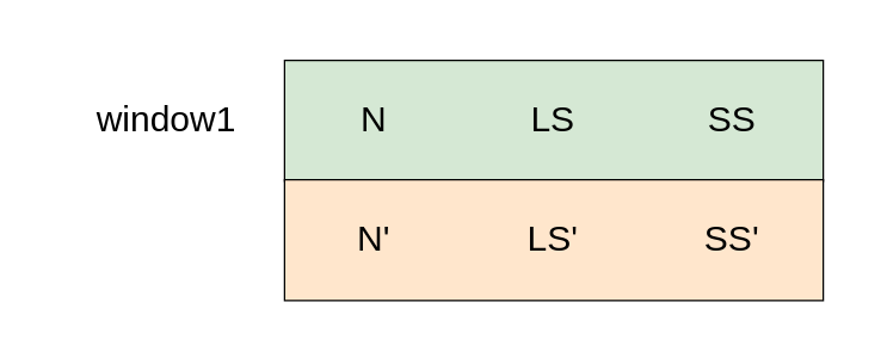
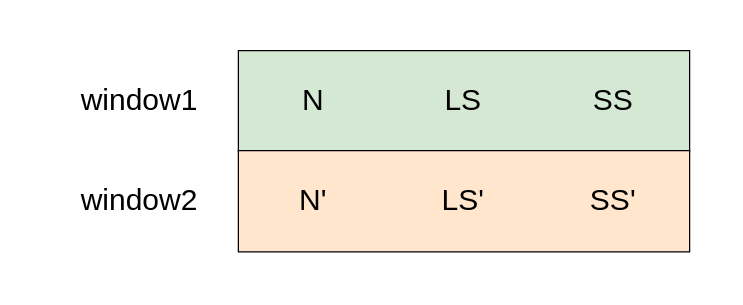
  <mxCell id="0" />
  <mxCell id="1" parent="0" />
  <mxCell id="2" value="" style="shape=table;startSize=0;container=1;collapsible=0;childLayout=tableLayout;" vertex="1" parent="1"><mxGeometry x="95" y="20" width="180" height="40" as="geometry" /></mxCell>
  <mxCell id="3" value="" style="shape=tableRow;horizontal=0;startSize=0;swimlaneHead=0;swimlaneBody=0;strokeColor=inherit;top=0;left=0;bottom=0;right=0;collapsible=0;dropTarget=0;fillColor=none;points=[[0,0.5],[1,0.5]];portConstraint=eastwest;" vertex="1" parent="2"><mxGeometry width="180" height="40" as="geometry" /></mxCell>
  <mxCell id="4" value="N" style="shape=partialRectangle;html=1;whiteSpace=wrap;connectable=0;strokeColor=#82b366;overflow=hidden;fillColor=#d5e8d4;top=0;left=0;bottom=0;right=0;pointerEvents=1;" vertex="1" parent="3"><mxGeometry width="60" height="40" as="geometry"><mxRectangle width="60" height="40" as="alternateBounds" /></mxGeometry></mxCell>
  <mxCell id="5" value="LS" style="shape=partialRectangle;html=1;whiteSpace=wrap;connectable=0;strokeColor=#82b366;overflow=hidden;fillColor=#d5e8d4;top=0;left=0;bottom=0;right=0;pointerEvents=1;" vertex="1" parent="3"><mxGeometry x="60" width="60" height="40" as="geometry"><mxRectangle width="60" height="40" as="alternateBounds" /></mxGeometry></mxCell>
  <mxCell id="6" value="SS" style="shape=partialRectangle;html=1;whiteSpace=wrap;connectable=0;strokeColor=#82b366;overflow=hidden;fillColor=#d5e8d4;top=0;left=0;bottom=0;right=0;pointerEvents=1;" vertex="1" parent="3"><mxGeometry x="120" width="60" height="40" as="geometry"><mxRectangle width="60" height="40" as="alternateBounds" /></mxGeometry></mxCell>
  <mxCell id="7" value="" style="shape=table;startSize=0;container=1;collapsible=0;childLayout=tableLayout;" vertex="1" parent="1"><mxGeometry x="95" y="60" width="180" height="40" as="geometry" /></mxCell>
  <mxCell id="8" value="" style="shape=tableRow;horizontal=0;startSize=0;swimlaneHead=0;swimlaneBody=0;strokeColor=inherit;top=0;left=0;bottom=0;right=0;collapsible=0;dropTarget=0;fillColor=none;points=[[0,0.5],[1,0.5]];portConstraint=eastwest;" vertex="1" parent="7"><mxGeometry width="180" height="40" as="geometry" /></mxCell>
  <mxCell id="9" value="N'" style="shape=partialRectangle;html=1;whiteSpace=wrap;connectable=0;strokeColor=#d79b00;overflow=hidden;fillColor=#ffe6cc;top=0;left=0;bottom=0;right=0;pointerEvents=1;" vertex="1" parent="8"><mxGeometry width="60" height="40" as="geometry"><mxRectangle width="60" height="40" as="alternateBounds" /></mxGeometry></mxCell>
  <mxCell id="10" value="LS'" style="shape=partialRectangle;html=1;whiteSpace=wrap;connectable=0;strokeColor=#d79b00;overflow=hidden;fillColor=#ffe6cc;top=0;left=0;bottom=0;right=0;pointerEvents=1;" vertex="1" parent="8"><mxGeometry x="60" width="60" height="40" as="geometry"><mxRectangle width="60" height="40" as="alternateBounds" /></mxGeometry></mxCell>
  <mxCell id="11" value="SS'" style="shape=partialRectangle;html=1;whiteSpace=wrap;connectable=0;strokeColor=#d79b00;overflow=hidden;fillColor=#ffe6cc;top=0;left=0;bottom=0;right=0;pointerEvents=1;" vertex="1" parent="8"><mxGeometry x="120" width="60" height="40" as="geometry"><mxRectangle width="60" height="40" as="alternateBounds" /></mxGeometry></mxCell>
  <mxCell id="12" value="window1" style="text;html=1;align=center;verticalAlign=middle;resizable=0;points=[];autosize=1;strokeColor=none;fillColor=none;" vertex="1" parent="1"><mxGeometry x="20" y="25" width="70" height="30" as="geometry" /></mxCell>
+ <mxCell id="13" value="window2" style="text;html=1;align=center;verticalAlign=middle;resizable=0;points=[];autosize=1;strokeColor=none;fillColor=none;" vertex="1" parent="1"><mxGeometry x="20" y="65" width="70" height="30" as="geometry" /></mxCell>
